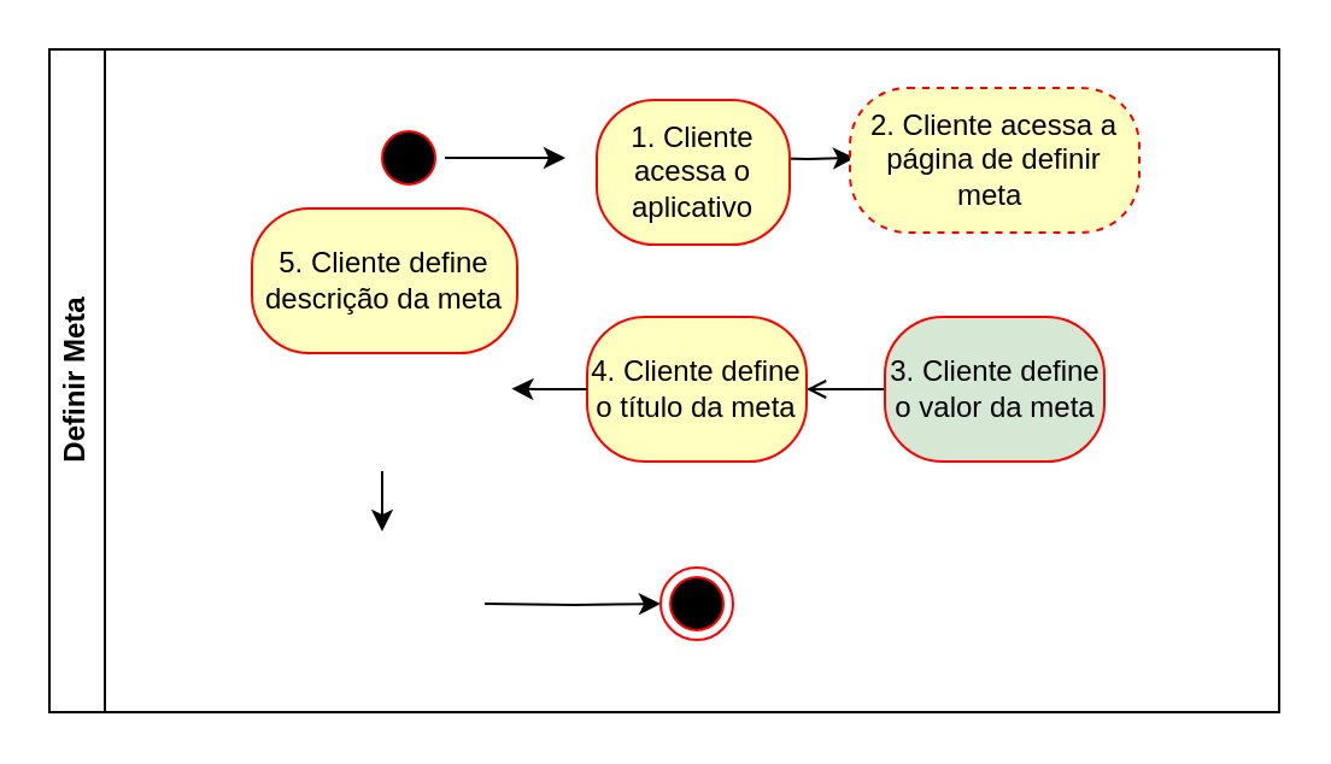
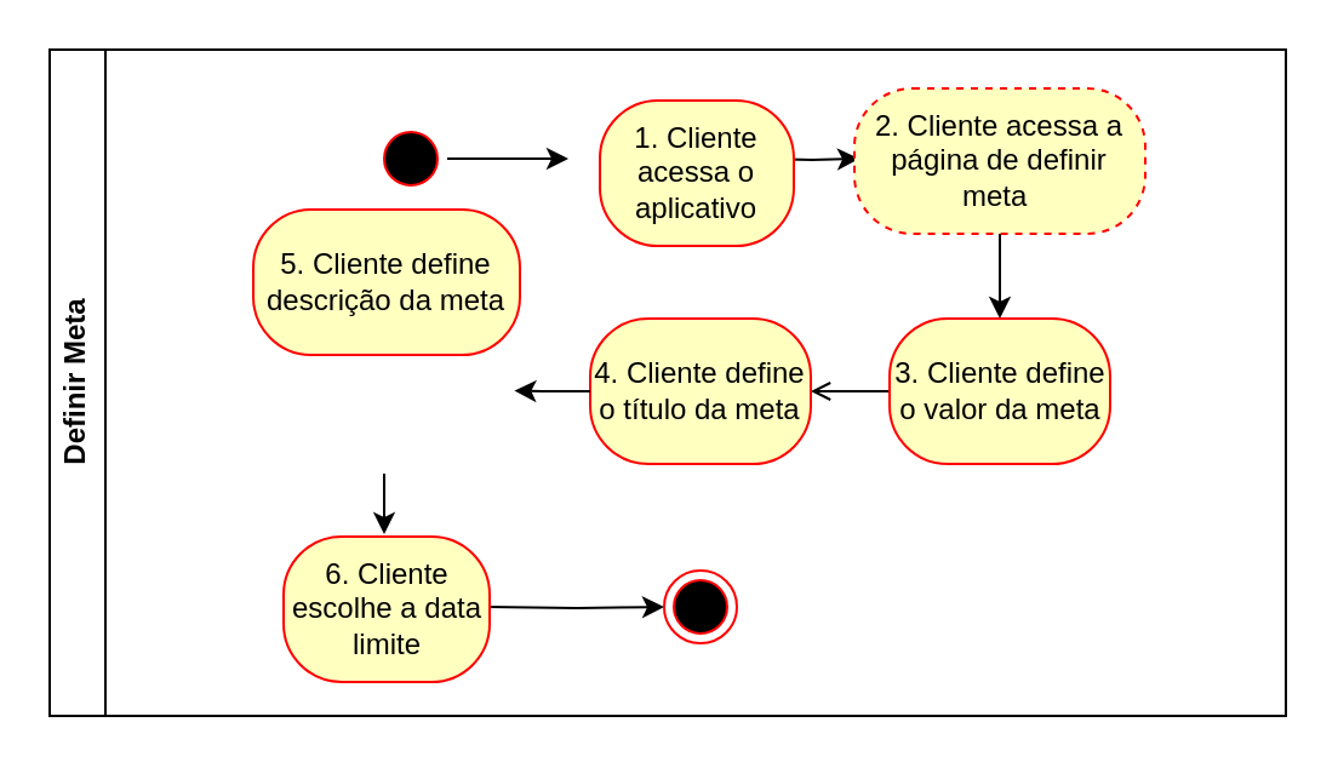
  <mxCell id="0" />
  <mxCell id="1" parent="0" />
  <mxCell id="2" value="Definir Meta" style="swimlane;horizontal=0;whiteSpace=wrap;html=1;" vertex="1" parent="1"><mxGeometry x="20" y="20" width="510" height="275" as="geometry" /></mxCell>
  <mxCell id="3" style="edgeStyle=orthogonalEdgeStyle;rounded=0;orthogonalLoop=1;jettySize=auto;html=1;entryX=0;entryY=0.5;entryDx=0;entryDy=0;" edge="1" parent="2" source="4"><mxGeometry relative="1" as="geometry"><mxPoint x="214.0" y="45" as="targetPoint" /></mxGeometry></mxCell>
  <mxCell id="4" value="" style="ellipse;html=1;shape=startState;fillColor=#000000;strokeColor=#ff0000;" vertex="1" parent="2"><mxGeometry x="134" y="30" width="30" height="30" as="geometry" /></mxCell>
  <mxCell id="5" value="" style="edgeStyle=orthogonalEdgeStyle;rounded=0;orthogonalLoop=1;jettySize=auto;html=1;" edge="1" parent="2"><mxGeometry relative="1" as="geometry"><mxPoint x="294.0" y="45" as="sourcePoint" /><mxPoint x="334.0" y="45" as="targetPoint" /></mxGeometry></mxCell>
  <mxCell id="6" value="1. Cliente acessa o aplicativo" style="rounded=1;whiteSpace=wrap;html=1;arcSize=40;fontColor=#000000;fillColor=#ffffc0;strokeColor=#ff0000;" vertex="1" parent="2"><mxGeometry x="227" y="21" width="80" height="60" as="geometry" /></mxCell>
+ <mxCell id="7" value="" style="edgeStyle=orthogonalEdgeStyle;rounded=0;orthogonalLoop=1;jettySize=auto;html=1;" edge="1" parent="2" source="8" target="10"><mxGeometry relative="1" as="geometry" /></mxCell>
  <mxCell id="8" value="2. Cliente acessa a página de definir meta&amp;nbsp;" style="whiteSpace=wrap;html=1;fillColor=#ffffc0;strokeColor=#ff0000;fontColor=#000000;rounded=1;arcSize=40;dashed=1;" vertex="1" parent="2"><mxGeometry x="332" y="16" width="120" height="60" as="geometry" /></mxCell>
  <mxCell id="9" style="edgeStyle=orthogonalEdgeStyle;rounded=0;orthogonalLoop=1;jettySize=auto;html=1;entryX=1;entryY=0.5;entryDx=0;entryDy=0;endArrow=open;" edge="1" parent="2" source="10" target="11"><mxGeometry relative="1" as="geometry" /></mxCell>
- <mxCell id="10" value="3. Cliente define o valor da meta" style="whiteSpace=wrap;html=1;fillColor=#d5e8d4;strokeColor=#ff0000;fontColor=#000000;rounded=1;arcSize=40;" vertex="1" parent="2"><mxGeometry x="346.5" y="111" width="91" height="60" as="geometry" /></mxCell>
+ <mxCell id="10" value="3. Cliente define o valor da meta" style="whiteSpace=wrap;html=1;fillColor=#ffffc0;strokeColor=#ff0000;fontColor=#000000;rounded=1;arcSize=40;" vertex="1" parent="2"><mxGeometry x="346.5" y="111" width="91" height="60" as="geometry" /></mxCell>
  <mxCell id="11" value="4. Cliente define o título da meta" style="whiteSpace=wrap;html=1;fillColor=#ffffc0;strokeColor=#ff0000;fontColor=#000000;rounded=1;arcSize=40;" vertex="1" parent="2"><mxGeometry x="223" y="111" width="91" height="60" as="geometry" /></mxCell>
  <mxCell id="12" value="" style="edgeStyle=orthogonalEdgeStyle;rounded=0;orthogonalLoop=1;jettySize=auto;html=1;" edge="1" parent="2"><mxGeometry relative="1" as="geometry"><mxPoint x="138.0" y="175.0" as="sourcePoint" /><mxPoint x="138.0" y="200.0" as="targetPoint" /></mxGeometry></mxCell>
  <mxCell id="13" value="5. Cliente define descrição da meta" style="whiteSpace=wrap;html=1;fillColor=#ffffc0;strokeColor=#ff0000;fontColor=#000000;rounded=1;arcSize=40;" vertex="1" parent="2"><mxGeometry x="84" y="66" width="110" height="60" as="geometry" /></mxCell>
  <mxCell id="14" value="" style="edgeStyle=orthogonalEdgeStyle;rounded=0;orthogonalLoop=1;jettySize=auto;html=1;entryX=0.988;entryY=0.429;entryDx=0;entryDy=0;entryPerimeter=0;" edge="1" parent="2" source="11"><mxGeometry relative="1" as="geometry"><mxPoint x="191.68" y="140.74" as="targetPoint" /></mxGeometry></mxCell>
  <mxCell id="15" style="edgeStyle=orthogonalEdgeStyle;rounded=0;orthogonalLoop=1;jettySize=auto;html=1;entryX=0;entryY=0.5;entryDx=0;entryDy=0;" edge="1" parent="2" target="17"><mxGeometry relative="1" as="geometry"><mxPoint x="180.5" y="230.0" as="sourcePoint" /></mxGeometry></mxCell>
+ <mxCell id="16" value="6. Cliente escolhe a data limite" style="whiteSpace=wrap;html=1;fillColor=#ffffc0;strokeColor=#ff0000;fontColor=#000000;rounded=1;arcSize=40;" vertex="1" parent="2"><mxGeometry x="96.5" y="201" width="85" height="60" as="geometry" /></mxCell>
  <mxCell id="17" value="" style="ellipse;html=1;shape=endState;fillColor=#000000;strokeColor=#ff0000;" vertex="1" parent="2"><mxGeometry x="253.5" y="215" width="30" height="30" as="geometry" /></mxCell>
